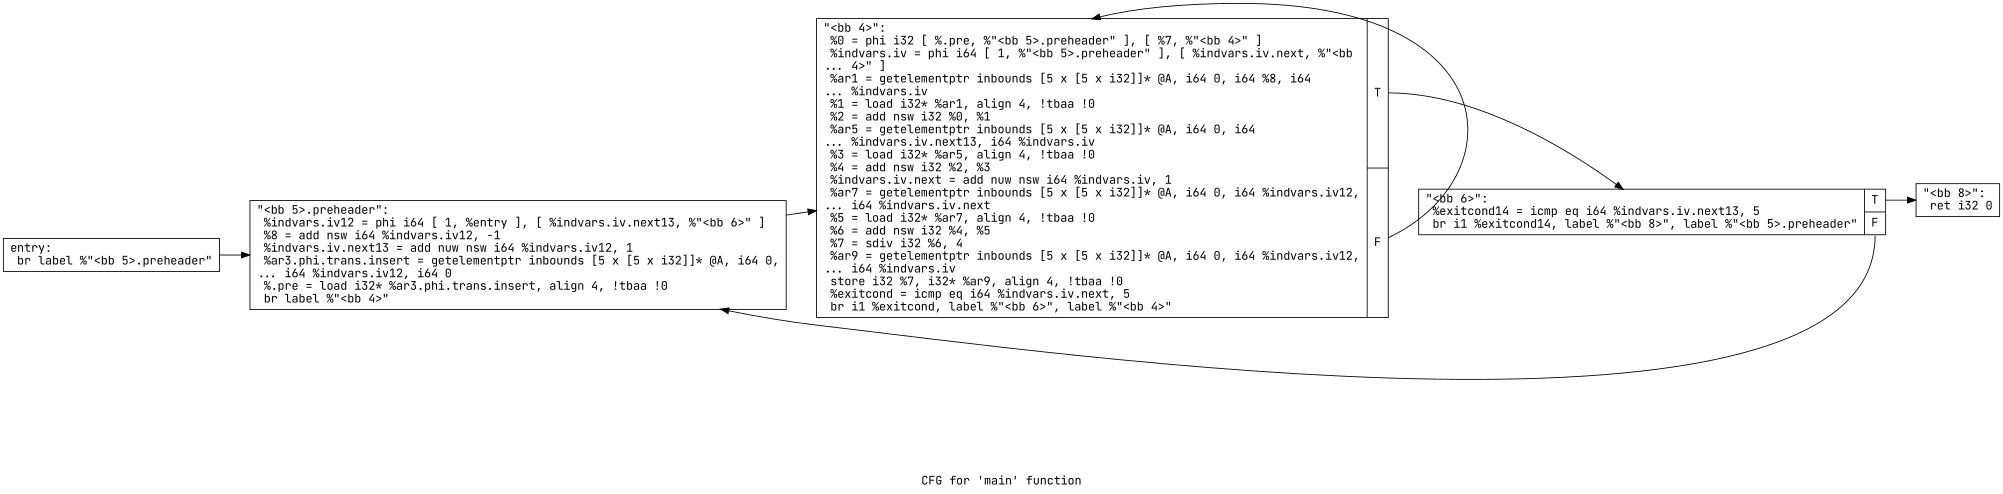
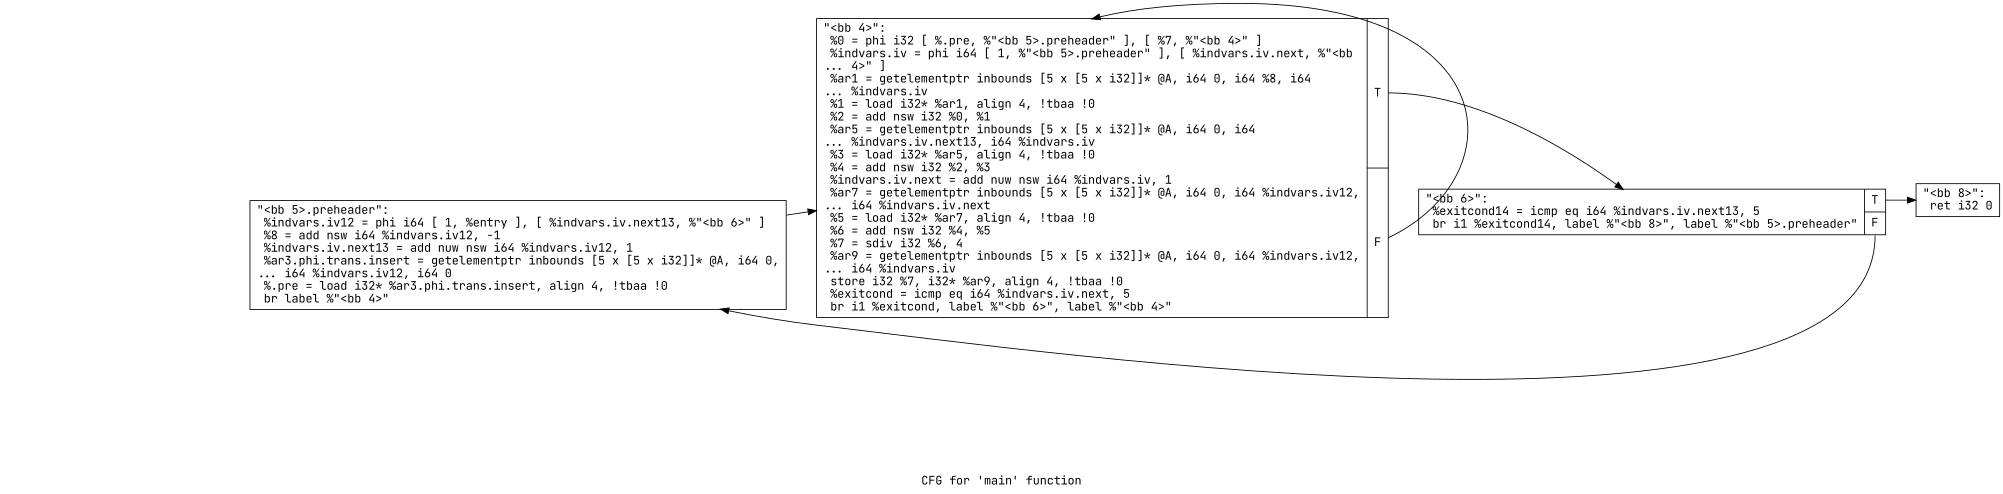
  digraph {
    label="CFG for 'main' function"
    rankdir=LR
    fontname="JetBrains Mono"
    node [shape=record fontname="JetBrains Mono"]
    edge [fontname="JetBrains Mono"]
-   n1 [label="{entry:\l  br label %\"\<bb 5\>.preheader\"\l}"]
    n2 [label="{\"\<bb 5\>.preheader\":                               \l  %indvars.iv12 = phi i64 [ 1, %entry ], [ %indvars.iv.next13, %\"\<bb 6\>\" ]\l  %8 = add nsw i64 %indvars.iv12, -1\l  %indvars.iv.next13 = add nuw nsw i64 %indvars.iv12, 1\l  %ar3.phi.trans.insert = getelementptr inbounds [5 x [5 x i32]]* @A, i64 0,\l... i64 %indvars.iv12, i64 0\l  %.pre = load i32* %ar3.phi.trans.insert, align 4, !tbaa !0\l  br label %\"\<bb 4\>\"\l}"]
    n3 [label="{\"\<bb 4\>\":                                         \l  %0 = phi i32 [ %.pre, %\"\<bb 5\>.preheader\" ], [ %7, %\"\<bb 4\>\" ]\l  %indvars.iv = phi i64 [ 1, %\"\<bb 5\>.preheader\" ], [ %indvars.iv.next, %\"\<bb\l... 4\>\" ]\l  %ar1 = getelementptr inbounds [5 x [5 x i32]]* @A, i64 0, i64 %8, i64\l... %indvars.iv\l  %1 = load i32* %ar1, align 4, !tbaa !0\l  %2 = add nsw i32 %0, %1\l  %ar5 = getelementptr inbounds [5 x [5 x i32]]* @A, i64 0, i64\l... %indvars.iv.next13, i64 %indvars.iv\l  %3 = load i32* %ar5, align 4, !tbaa !0\l  %4 = add nsw i32 %2, %3\l  %indvars.iv.next = add nuw nsw i64 %indvars.iv, 1\l  %ar7 = getelementptr inbounds [5 x [5 x i32]]* @A, i64 0, i64 %indvars.iv12,\l... i64 %indvars.iv.next\l  %5 = load i32* %ar7, align 4, !tbaa !0\l  %6 = add nsw i32 %4, %5\l  %7 = sdiv i32 %6, 4\l  %ar9 = getelementptr inbounds [5 x [5 x i32]]* @A, i64 0, i64 %indvars.iv12,\l... i64 %indvars.iv\l  store i32 %7, i32* %ar9, align 4, !tbaa !0\l  %exitcond = icmp eq i64 %indvars.iv.next, 5\l  br i1 %exitcond, label %\"\<bb 6\>\", label %\"\<bb 4\>\"\l|{<s0>T|<s1>F}}"]
    n4 [label="{\"\<bb 6\>\":                                         \l  %exitcond14 = icmp eq i64 %indvars.iv.next13, 5\l  br i1 %exitcond14, label %\"\<bb 8\>\", label %\"\<bb 5\>.preheader\"\l|{<s0>T|<s1>F}}"]
    n5 [label="{\"\<bb 8\>\":                                         \l  ret i32 0\l}"]
-   n1 -> n2
    n2 -> n3
    n3 -> n3 [tailport=s1]
    n3 -> n4 [tailport=s0]
    n4 -> n2 [tailport=s1]
    n4 -> n5 [tailport=s0]
  }
